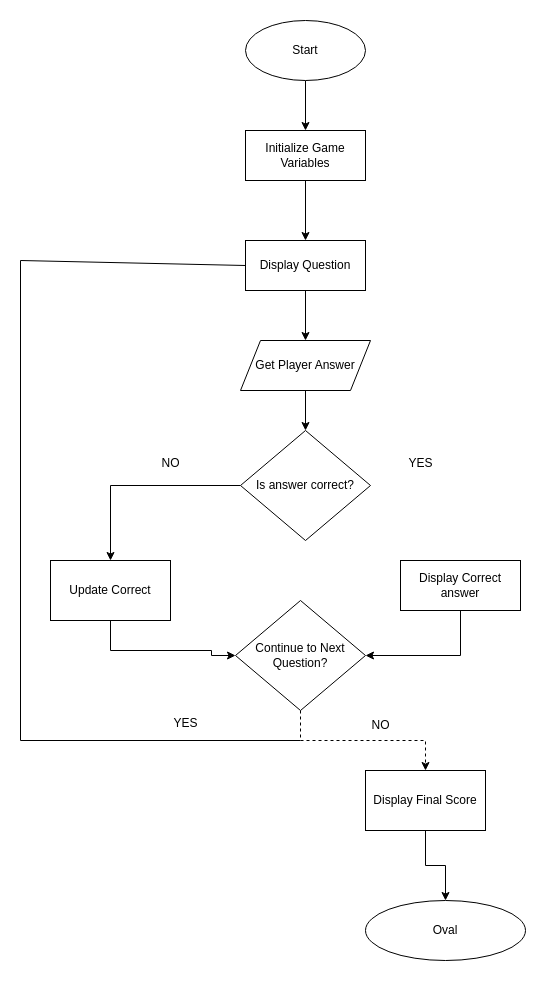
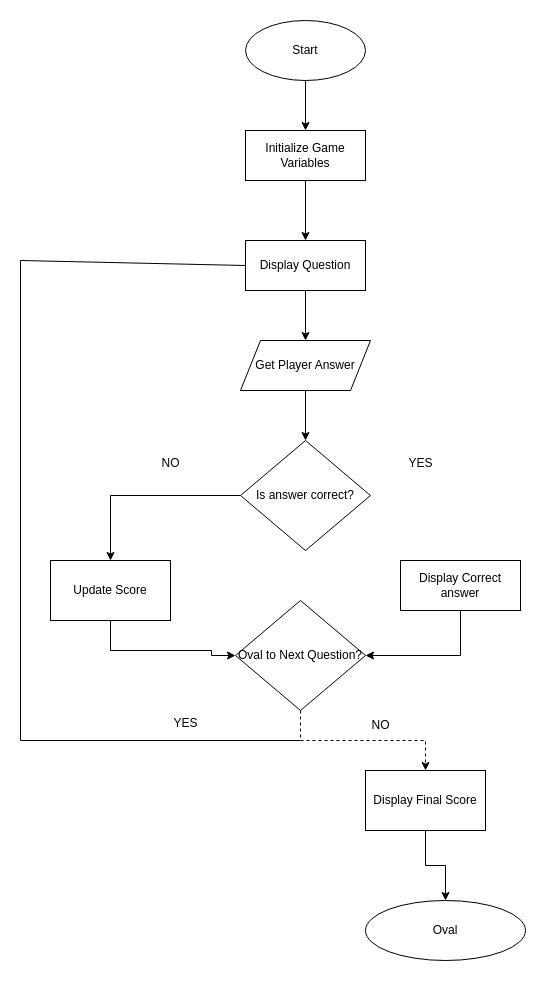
  <mxCell id="0" />
  <mxCell id="1" parent="0" />
  <mxCell id="2" value="" style="edgeStyle=orthogonalEdgeStyle;rounded=0;orthogonalLoop=1;jettySize=auto;html=1;" edge="1" parent="1" source="3" target="5"><mxGeometry relative="1" as="geometry" /></mxCell>
  <mxCell id="3" value="Start" style="ellipse;whiteSpace=wrap;html=1;" vertex="1" parent="1"><mxGeometry x="245" y="20" width="120" height="60" as="geometry" /></mxCell>
  <mxCell id="4" value="" style="edgeStyle=orthogonalEdgeStyle;rounded=0;orthogonalLoop=1;jettySize=auto;html=1;" edge="1" parent="1" source="5" target="7"><mxGeometry relative="1" as="geometry" /></mxCell>
  <mxCell id="5" value="Initialize Game Variables" style="rounded=0;whiteSpace=wrap;html=1;" vertex="1" parent="1"><mxGeometry x="245" y="130" width="120" height="50" as="geometry" /></mxCell>
  <mxCell id="6" value="" style="edgeStyle=orthogonalEdgeStyle;rounded=0;orthogonalLoop=1;jettySize=auto;html=1;" edge="1" parent="1" source="7" target="9"><mxGeometry relative="1" as="geometry" /></mxCell>
  <mxCell id="7" value="Display Question" style="rounded=0;whiteSpace=wrap;html=1;" vertex="1" parent="1"><mxGeometry x="245" y="240" width="120" height="50" as="geometry" /></mxCell>
  <mxCell id="8" value="" style="edgeStyle=orthogonalEdgeStyle;rounded=0;orthogonalLoop=1;jettySize=auto;html=1;" edge="1" parent="1" source="9" target="11"><mxGeometry relative="1" as="geometry" /></mxCell>
  <mxCell id="9" value="Get Player Answer" style="shape=parallelogram;perimeter=parallelogramPerimeter;whiteSpace=wrap;html=1;fixedSize=1;" vertex="1" parent="1"><mxGeometry x="240" y="340" width="130" height="50" as="geometry" /></mxCell>
  <mxCell id="10" value="" style="edgeStyle=orthogonalEdgeStyle;rounded=0;orthogonalLoop=1;jettySize=auto;html=1;entryX=0.5;entryY=0;entryDx=0;entryDy=0;" edge="1" parent="1" source="11" target="13"><mxGeometry relative="1" as="geometry"><mxPoint x="135" y="485" as="targetPoint" /></mxGeometry></mxCell>
- <mxCell id="11" value="Is answer correct?" style="rhombus;whiteSpace=wrap;html=1;" vertex="1" parent="1"><mxGeometry x="240" y="430" width="130" height="110" as="geometry" /></mxCell>
+ <mxCell id="11" value="Is answer correct?" style="rhombus;whiteSpace=wrap;html=1;" vertex="1" parent="1"><mxGeometry x="240" y="440" width="130" height="110" as="geometry" /></mxCell>
  <mxCell id="12" value="" style="edgeStyle=orthogonalEdgeStyle;rounded=0;orthogonalLoop=1;jettySize=auto;html=1;entryX=0;entryY=0.5;entryDx=0;entryDy=0;exitX=0.5;exitY=1;exitDx=0;exitDy=0;" edge="1" parent="1" source="13" target="17"><mxGeometry relative="1" as="geometry"><mxPoint x="210" y="740" as="targetPoint" /><Array as="points"><mxPoint x="110" y="650" /><mxPoint x="211" y="650" /><mxPoint x="211" y="655" /></Array></mxGeometry></mxCell>
- <mxCell id="13" value="Update Correct" style="rounded=0;whiteSpace=wrap;html=1;" vertex="1" parent="1"><mxGeometry x="50" y="560" width="120" height="60" as="geometry" /></mxCell>
+ <mxCell id="13" value="Update Score" style="rounded=0;whiteSpace=wrap;html=1;" vertex="1" parent="1"><mxGeometry x="50" y="560" width="120" height="60" as="geometry" /></mxCell>
  <mxCell id="14" value="" style="edgeStyle=orthogonalEdgeStyle;rounded=0;orthogonalLoop=1;jettySize=auto;html=1;exitX=0.5;exitY=1;exitDx=0;exitDy=0;" edge="1" parent="1" source="15" target="17"><mxGeometry relative="1" as="geometry"><mxPoint x="370" y="730" as="targetPoint" /></mxGeometry></mxCell>
  <mxCell id="15" value="Display Correct answer" style="rounded=0;whiteSpace=wrap;html=1;" vertex="1" parent="1"><mxGeometry x="400" y="560" width="120" height="50" as="geometry" /></mxCell>
  <mxCell id="16" value="" style="edgeStyle=orthogonalEdgeStyle;rounded=0;orthogonalLoop=1;jettySize=auto;html=1;dashed=1;" edge="1" parent="1" source="17" target="19"><mxGeometry relative="1" as="geometry" /></mxCell>
- <mxCell id="17" value="Continue to Next Question?" style="rhombus;whiteSpace=wrap;html=1;" vertex="1" parent="1"><mxGeometry x="235" y="600" width="130" height="110" as="geometry" /></mxCell>
+ <mxCell id="17" value="Oval to Next Question?" style="rhombus;whiteSpace=wrap;html=1;" vertex="1" parent="1"><mxGeometry x="235" y="600" width="130" height="110" as="geometry" /></mxCell>
  <mxCell id="18" value="" style="edgeStyle=orthogonalEdgeStyle;rounded=0;orthogonalLoop=1;jettySize=auto;html=1;" edge="1" parent="1" source="19" target="20"><mxGeometry relative="1" as="geometry" /></mxCell>
  <mxCell id="19" value="Display Final Score" style="rounded=0;whiteSpace=wrap;html=1;" vertex="1" parent="1"><mxGeometry x="365" y="770" width="120" height="60" as="geometry" /></mxCell>
  <mxCell id="20" value="Oval" style="ellipse;whiteSpace=wrap;html=1;" vertex="1" parent="1"><mxGeometry x="365" y="900" width="160" height="60" as="geometry" /></mxCell>
  <mxCell id="21" value="YES" style="text;html=1;align=center;verticalAlign=middle;resizable=0;points=[];autosize=1;strokeColor=none;fillColor=none;" vertex="1" parent="1"><mxGeometry x="395" y="448" width="50" height="30" as="geometry" /></mxCell>
  <mxCell id="22" value="NO" style="text;html=1;align=center;verticalAlign=middle;resizable=0;points=[];autosize=1;strokeColor=none;fillColor=none;" vertex="1" parent="1"><mxGeometry x="150" y="448" width="40" height="30" as="geometry" /></mxCell>
  <mxCell id="23" value="" style="endArrow=none;html=1;rounded=0;" edge="1" parent="1"><mxGeometry width="50" height="50" relative="1" as="geometry"><mxPoint x="20" y="740" as="sourcePoint" /><mxPoint x="300" y="740" as="targetPoint" /></mxGeometry></mxCell>
  <mxCell id="24" value="" style="endArrow=none;html=1;rounded=0;" edge="1" parent="1"><mxGeometry width="50" height="50" relative="1" as="geometry"><mxPoint x="20" y="740" as="sourcePoint" /><mxPoint x="20" y="260" as="targetPoint" /><Array as="points" /></mxGeometry></mxCell>
  <mxCell id="25" value="" style="endArrow=none;html=1;rounded=0;entryX=0;entryY=0.5;entryDx=0;entryDy=0;" edge="1" parent="1" target="7"><mxGeometry width="50" height="50" relative="1" as="geometry"><mxPoint x="20" y="260" as="sourcePoint" /><mxPoint x="70" y="210" as="targetPoint" /></mxGeometry></mxCell>
  <mxCell id="26" value="YES" style="text;html=1;align=center;verticalAlign=middle;resizable=0;points=[];autosize=1;strokeColor=none;fillColor=none;" vertex="1" parent="1"><mxGeometry x="160" y="708" width="50" height="30" as="geometry" /></mxCell>
  <mxCell id="27" value="NO" style="text;html=1;align=center;verticalAlign=middle;resizable=0;points=[];autosize=1;strokeColor=none;fillColor=none;" vertex="1" parent="1"><mxGeometry x="360" y="710" width="40" height="30" as="geometry" /></mxCell>
